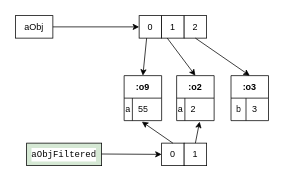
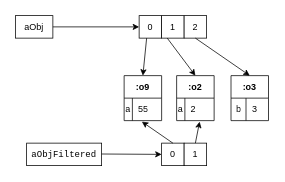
  <mxCell id="0" />
  <mxCell id="1" parent="0" />
  <mxCell id="2" value="aObj" style="rounded=0;whiteSpace=wrap;html=1;" vertex="1" parent="1"><mxGeometry x="20" y="20" width="50" height="30" as="geometry" /></mxCell>
  <mxCell id="3" value="0" style="rounded=0;whiteSpace=wrap;html=1;" vertex="1" parent="1"><mxGeometry x="185" y="20" width="30" height="30" as="geometry" /></mxCell>
  <mxCell id="4" value="1" style="rounded=0;whiteSpace=wrap;html=1;" vertex="1" parent="1"><mxGeometry x="215" y="20" width="30" height="30" as="geometry" /></mxCell>
  <mxCell id="5" value="2" style="rounded=0;whiteSpace=wrap;html=1;" vertex="1" parent="1"><mxGeometry x="245" y="20" width="30" height="30" as="geometry" /></mxCell>
  <mxCell id="6" value="" style="endArrow=classic;html=1;" edge="1" parent="1" source="2"><mxGeometry width="50" height="50" relative="1" as="geometry"><mxPoint x="245" y="90" as="sourcePoint" /><mxPoint x="185" y="35" as="targetPoint" /></mxGeometry></mxCell>
  <mxCell id="7" value=":o9" style="shape=table;startSize=30;container=1;collapsible=0;childLayout=tableLayout;fixedRows=1;rowLines=0;fontStyle=1;" vertex="1" parent="1"><mxGeometry x="165" y="100" width="50" height="60" as="geometry" /></mxCell>
  <mxCell id="8" value="" style="shape=tableRow;horizontal=0;startSize=0;swimlaneHead=0;swimlaneBody=0;top=0;left=0;bottom=0;right=0;collapsible=0;dropTarget=0;fillColor=none;points=[[0,0.5],[1,0.5]];portConstraint=eastwest;" vertex="1" parent="7"><mxGeometry y="30" width="50" height="30" as="geometry" /></mxCell>
  <mxCell id="9" value="a" style="shape=partialRectangle;html=1;whiteSpace=wrap;connectable=0;fillColor=none;top=0;left=0;bottom=0;right=0;overflow=hidden;pointerEvents=1;" vertex="1" parent="8"><mxGeometry width="11" height="30" as="geometry"><mxRectangle width="11" height="30" as="alternateBounds" /></mxGeometry></mxCell>
  <mxCell id="10" value="55" style="shape=partialRectangle;html=1;whiteSpace=wrap;connectable=0;fillColor=none;top=0;left=0;bottom=0;right=0;align=left;spacingLeft=6;overflow=hidden;" vertex="1" parent="8"><mxGeometry x="11" width="39" height="30" as="geometry"><mxRectangle width="39" height="30" as="alternateBounds" /></mxGeometry></mxCell>
  <mxCell id="11" value="" style="endArrow=classic;html=1;entryX=0.5;entryY=0;entryDx=0;entryDy=0;" edge="1" parent="1" target="7"><mxGeometry width="50" height="50" relative="1" as="geometry"><mxPoint x="195" y="50" as="sourcePoint" /><mxPoint x="195" y="45" as="targetPoint" /></mxGeometry></mxCell>
  <mxCell id="12" value=":o2" style="shape=table;startSize=30;container=1;collapsible=0;childLayout=tableLayout;fixedRows=1;rowLines=0;fontStyle=1;" vertex="1" parent="1"><mxGeometry x="235" y="100" width="50" height="60" as="geometry" /></mxCell>
  <mxCell id="13" value="" style="shape=tableRow;horizontal=0;startSize=0;swimlaneHead=0;swimlaneBody=0;top=0;left=0;bottom=0;right=0;collapsible=0;dropTarget=0;fillColor=none;points=[[0,0.5],[1,0.5]];portConstraint=eastwest;" vertex="1" parent="12"><mxGeometry y="30" width="50" height="30" as="geometry" /></mxCell>
  <mxCell id="14" value="a" style="shape=partialRectangle;html=1;whiteSpace=wrap;connectable=0;fillColor=none;top=0;left=0;bottom=0;right=0;overflow=hidden;pointerEvents=1;" vertex="1" parent="13"><mxGeometry width="11" height="30" as="geometry"><mxRectangle width="11" height="30" as="alternateBounds" /></mxGeometry></mxCell>
  <mxCell id="15" value="2" style="shape=partialRectangle;html=1;whiteSpace=wrap;connectable=0;fillColor=none;top=0;left=0;bottom=0;right=0;align=left;spacingLeft=6;overflow=hidden;" vertex="1" parent="13"><mxGeometry x="11" width="39" height="30" as="geometry"><mxRectangle width="39" height="30" as="alternateBounds" /></mxGeometry></mxCell>
  <mxCell id="16" value="" style="endArrow=classic;html=1;entryX=0.5;entryY=0;entryDx=0;entryDy=0;exitX=0.25;exitY=1;exitDx=0;exitDy=0;" edge="1" parent="1" source="4" target="12"><mxGeometry width="50" height="50" relative="1" as="geometry"><mxPoint x="205" y="60" as="sourcePoint" /><mxPoint x="200" y="110" as="targetPoint" /></mxGeometry></mxCell>
  <mxCell id="17" value=":o3" style="shape=table;startSize=30;container=1;collapsible=0;childLayout=tableLayout;fixedRows=1;rowLines=0;fontStyle=1;" vertex="1" parent="1"><mxGeometry x="307.5" y="100" width="50" height="60" as="geometry" /></mxCell>
  <mxCell id="18" value="" style="shape=tableRow;horizontal=0;startSize=0;swimlaneHead=0;swimlaneBody=0;top=0;left=0;bottom=0;right=0;collapsible=0;dropTarget=0;fillColor=none;points=[[0,0.5],[1,0.5]];portConstraint=eastwest;" vertex="1" parent="17"><mxGeometry y="30" width="50" height="30" as="geometry" /></mxCell>
  <mxCell id="19" value="b" style="shape=partialRectangle;html=1;whiteSpace=wrap;connectable=0;fillColor=none;top=0;left=0;bottom=0;right=0;overflow=hidden;pointerEvents=1;" vertex="1" parent="18"><mxGeometry width="20" height="30" as="geometry"><mxRectangle width="20" height="30" as="alternateBounds" /></mxGeometry></mxCell>
  <mxCell id="20" value="3" style="shape=partialRectangle;html=1;whiteSpace=wrap;connectable=0;fillColor=none;top=0;left=0;bottom=0;right=0;align=left;spacingLeft=6;overflow=hidden;" vertex="1" parent="18"><mxGeometry x="20" width="30" height="30" as="geometry"><mxRectangle width="30" height="30" as="alternateBounds" /></mxGeometry></mxCell>
  <mxCell id="21" value="" style="endArrow=classic;html=1;entryX=0.5;entryY=0;entryDx=0;entryDy=0;exitX=0.5;exitY=1;exitDx=0;exitDy=0;" edge="1" parent="1" target="17" source="5"><mxGeometry width="50" height="50" relative="1" as="geometry"><mxPoint x="295" y="50" as="sourcePoint" /><mxPoint x="272.5" y="110" as="targetPoint" /></mxGeometry></mxCell>
- <mxCell id="22" value="&lt;div style=&quot;background-color: rgb(255, 255, 255); font-family: Menlo, Monaco, &amp;quot;Courier New&amp;quot;, monospace; line-height: 18px;&quot;&gt;aObjFiltered&lt;/div&gt;" style="rounded=0;whiteSpace=wrap;html=1;fillColor=#d5e8d4;" vertex="1" parent="1"><mxGeometry x="35" y="190" width="100" height="30" as="geometry" /></mxCell>
+ <mxCell id="22" value="&lt;div style=&quot;background-color: rgb(255, 255, 255); font-family: Menlo, Monaco, &amp;quot;Courier New&amp;quot;, monospace; line-height: 18px;&quot;&gt;aObjFiltered&lt;/div&gt;" style="rounded=0;whiteSpace=wrap;html=1;" vertex="1" parent="1"><mxGeometry x="35" y="190" width="100" height="30" as="geometry" /></mxCell>
  <mxCell id="23" value="0" style="rounded=0;whiteSpace=wrap;html=1;" vertex="1" parent="1"><mxGeometry x="215" y="190" width="30" height="30" as="geometry" /></mxCell>
  <mxCell id="24" value="1" style="rounded=0;whiteSpace=wrap;html=1;" vertex="1" parent="1"><mxGeometry x="245" y="190" width="30" height="30" as="geometry" /></mxCell>
  <mxCell id="25" value="" style="endArrow=classic;html=1;" edge="1" parent="1"><mxGeometry width="50" height="50" relative="1" as="geometry"><mxPoint x="135" y="204.5" as="sourcePoint" /><mxPoint x="215" y="205" as="targetPoint" /></mxGeometry></mxCell>
  <mxCell id="26" value="" style="endArrow=classic;html=1;entryX=0.473;entryY=1.046;entryDx=0;entryDy=0;entryPerimeter=0;exitX=0.5;exitY=0;exitDx=0;exitDy=0;" edge="1" parent="1" source="23" target="8"><mxGeometry width="50" height="50" relative="1" as="geometry"><mxPoint x="450" y="170" as="sourcePoint" /><mxPoint x="445" y="220" as="targetPoint" /></mxGeometry></mxCell>
  <mxCell id="27" value="" style="endArrow=classic;html=1;entryX=0.613;entryY=1.046;entryDx=0;entryDy=0;entryPerimeter=0;exitX=0.5;exitY=0;exitDx=0;exitDy=0;" edge="1" parent="1" source="24" target="13"><mxGeometry width="50" height="50" relative="1" as="geometry"><mxPoint x="240" y="200" as="sourcePoint" /><mxPoint x="198.65" y="171.38" as="targetPoint" /></mxGeometry></mxCell>
